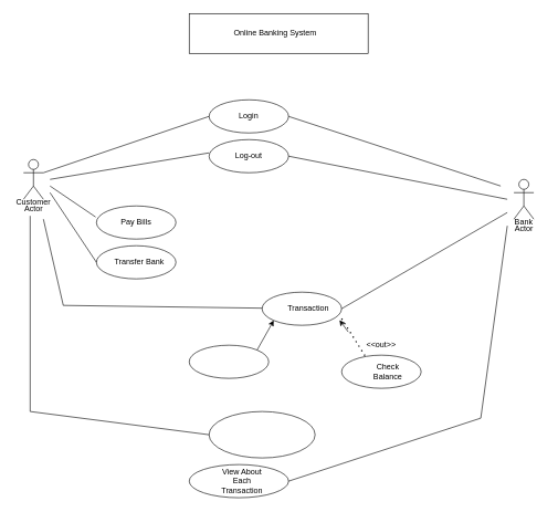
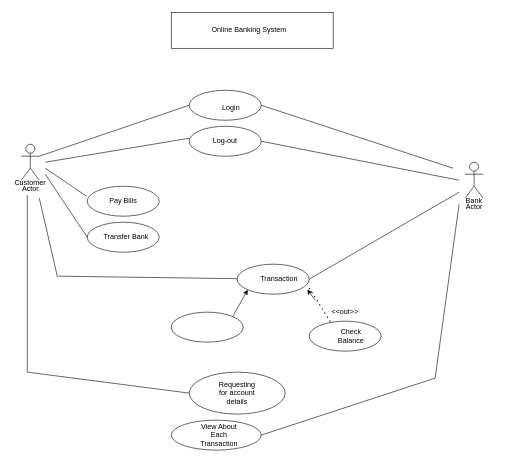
  <mxCell id="0" />
  <mxCell id="1" parent="0" />
  <mxCell id="2" value="" style="ellipse;whiteSpace=wrap;html=1;" vertex="1" parent="1"><mxGeometry x="315" y="150" width="120" height="50" as="geometry" /></mxCell>
  <mxCell id="3" value="" style="ellipse;whiteSpace=wrap;html=1;" vertex="1" parent="1"><mxGeometry x="285" y="700" width="150" height="50" as="geometry" /></mxCell>
  <mxCell id="4" value="" style="ellipse;whiteSpace=wrap;html=1;" vertex="1" parent="1"><mxGeometry x="315" y="620" width="160" height="70" as="geometry" /></mxCell>
  <mxCell id="5" value="" style="ellipse;whiteSpace=wrap;html=1;" vertex="1" parent="1"><mxGeometry x="515" y="535" width="120" height="50" as="geometry" /></mxCell>
  <mxCell id="6" value="" style="ellipse;whiteSpace=wrap;html=1;" vertex="1" parent="1"><mxGeometry x="285" y="520" width="120" height="50" as="geometry" /></mxCell>
  <mxCell id="7" value="" style="ellipse;whiteSpace=wrap;html=1;" vertex="1" parent="1"><mxGeometry x="395" y="440" width="120" height="50" as="geometry" /></mxCell>
  <mxCell id="8" value="" style="ellipse;whiteSpace=wrap;html=1;" vertex="1" parent="1"><mxGeometry x="145" y="370" width="120" height="50" as="geometry" /></mxCell>
  <mxCell id="9" value="" style="ellipse;whiteSpace=wrap;html=1;" vertex="1" parent="1"><mxGeometry x="145" y="310" width="120" height="50" as="geometry" /></mxCell>
  <mxCell id="10" value="" style="ellipse;whiteSpace=wrap;html=1;" vertex="1" parent="1"><mxGeometry x="315" y="210" width="120" height="50" as="geometry" /></mxCell>
  <mxCell id="11" value="Actor" style="shape=umlActor;verticalLabelPosition=bottom;verticalAlign=top;html=1;outlineConnect=0;" vertex="1" parent="1"><mxGeometry x="35" y="240" width="30" height="60" as="geometry" /></mxCell>
  <mxCell id="12" value="Actor" style="shape=umlActor;verticalLabelPosition=bottom;verticalAlign=top;html=1;outlineConnect=0;" vertex="1" parent="1"><mxGeometry x="775" y="270" width="30" height="60" as="geometry" /></mxCell>
  <mxCell id="13" value="" style="endArrow=none;html=1;rounded=0;entryX=0;entryY=0.5;entryDx=0;entryDy=0;exitX=1;exitY=0.333;exitDx=0;exitDy=0;exitPerimeter=0;" edge="1" parent="1" source="11" target="2"><mxGeometry width="50" height="50" relative="1" as="geometry"><mxPoint x="235" y="480" as="sourcePoint" /><mxPoint x="285" y="430" as="targetPoint" /></mxGeometry></mxCell>
  <mxCell id="14" value="" style="endArrow=none;html=1;rounded=0;exitX=1;exitY=0.333;exitDx=0;exitDy=0;exitPerimeter=0;" edge="1" parent="1"><mxGeometry width="50" height="50" relative="1" as="geometry"><mxPoint x="75" y="270" as="sourcePoint" /><mxPoint x="315" y="230" as="targetPoint" /></mxGeometry></mxCell>
  <mxCell id="15" value="" style="endArrow=none;html=1;rounded=0;entryX=-0.01;entryY=0.334;entryDx=0;entryDy=0;entryPerimeter=0;" edge="1" parent="1" target="9"><mxGeometry width="50" height="50" relative="1" as="geometry"><mxPoint x="75" y="280" as="sourcePoint" /><mxPoint x="335" y="195" as="targetPoint" /></mxGeometry></mxCell>
  <mxCell id="16" value="" style="endArrow=none;html=1;rounded=0;entryX=0;entryY=0.5;entryDx=0;entryDy=0;" edge="1" parent="1" target="8"><mxGeometry width="50" height="50" relative="1" as="geometry"><mxPoint x="75" y="290" as="sourcePoint" /><mxPoint x="135" y="380" as="targetPoint" /></mxGeometry></mxCell>
  <mxCell id="17" value="" style="endArrow=none;html=1;rounded=0;entryX=0;entryY=0.5;entryDx=0;entryDy=0;exitX=1;exitY=0.333;exitDx=0;exitDy=0;exitPerimeter=0;" edge="1" parent="1" target="4"><mxGeometry width="50" height="50" relative="1" as="geometry"><mxPoint x="45" y="325" as="sourcePoint" /><mxPoint x="295" y="240" as="targetPoint" /><Array as="points"><mxPoint x="45" y="620" /></Array></mxGeometry></mxCell>
  <mxCell id="18" value="" style="endArrow=none;html=1;rounded=0;exitX=1;exitY=0.5;exitDx=0;exitDy=0;" edge="1" parent="1" source="2"><mxGeometry width="50" height="50" relative="1" as="geometry"><mxPoint x="430" y="191" as="sourcePoint" /><mxPoint x="755" y="280" as="targetPoint" /></mxGeometry></mxCell>
  <mxCell id="19" value="" style="endArrow=none;html=1;rounded=0;exitX=1;exitY=0.333;exitDx=0;exitDy=0;exitPerimeter=0;" edge="1" parent="1" target="7"><mxGeometry width="50" height="50" relative="1" as="geometry"><mxPoint x="65" y="330" as="sourcePoint" /><mxPoint x="315" y="245" as="targetPoint" /><Array as="points"><mxPoint x="95" y="460" /></Array></mxGeometry></mxCell>
  <mxCell id="20" value="" style="endArrow=none;html=1;rounded=0;exitX=1;exitY=0.5;exitDx=0;exitDy=0;" edge="1" parent="1" source="10"><mxGeometry width="50" height="50" relative="1" as="geometry"><mxPoint x="445" y="175" as="sourcePoint" /><mxPoint x="765" y="300" as="targetPoint" /></mxGeometry></mxCell>
  <mxCell id="21" value="" style="endArrow=none;html=1;rounded=0;exitX=1;exitY=0.5;exitDx=0;exitDy=0;" edge="1" parent="1" source="7"><mxGeometry width="50" height="50" relative="1" as="geometry"><mxPoint x="455" y="185" as="sourcePoint" /><mxPoint x="765" y="320" as="targetPoint" /></mxGeometry></mxCell>
  <mxCell id="22" value="" style="endArrow=none;html=1;rounded=0;exitX=1;exitY=0.5;exitDx=0;exitDy=0;" edge="1" parent="1" source="3"><mxGeometry width="50" height="50" relative="1" as="geometry"><mxPoint x="465" y="195" as="sourcePoint" /><mxPoint x="765" y="340" as="targetPoint" /><Array as="points"><mxPoint x="725" y="630" /></Array></mxGeometry></mxCell>
  <mxCell id="23" value="" style="endArrow=classic;html=1;rounded=0;exitX=1;exitY=0;exitDx=0;exitDy=0;entryX=0;entryY=1;entryDx=0;entryDy=0;" edge="1" parent="1" source="6" target="7"><mxGeometry width="50" height="50" relative="1" as="geometry"><mxPoint x="515" y="480" as="sourcePoint" /><mxPoint x="565" y="430" as="targetPoint" /></mxGeometry></mxCell>
  <mxCell id="24" value="" style="endArrow=none;dashed=1;html=1;dashPattern=1 3;strokeWidth=2;rounded=0;entryX=0.293;entryY=0.014;entryDx=0;entryDy=0;entryPerimeter=0;" edge="1" parent="1" target="5"><mxGeometry width="50" height="50" relative="1" as="geometry"><mxPoint x="515" y="480" as="sourcePoint" /><mxPoint x="565" y="430" as="targetPoint" /></mxGeometry></mxCell>
  <mxCell id="25" value="" style="endArrow=classic;html=1;rounded=0;entryX=0.974;entryY=0.843;entryDx=0;entryDy=0;entryPerimeter=0;" edge="1" parent="1" target="7"><mxGeometry width="50" height="50" relative="1" as="geometry"><mxPoint x="525" y="500" as="sourcePoint" /><mxPoint x="555" y="430" as="targetPoint" /></mxGeometry></mxCell>
- <mxCell id="26" value="Login" style="text;html=1;strokeColor=none;fillColor=none;align=center;verticalAlign=middle;whiteSpace=wrap;rounded=0;" vertex="1" parent="1"><mxGeometry x="345" y="160" width="60" height="30" as="geometry" /></mxCell>
+ <mxCell id="26" value="Login" style="text;html=1;strokeColor=none;fillColor=none;align=center;verticalAlign=middle;whiteSpace=wrap;rounded=0;" vertex="1" parent="1"><mxGeometry x="355" y="165" width="60" height="30" as="geometry" /></mxCell>
  <mxCell id="27" value="View About Each Transaction&lt;br&gt;" style="text;html=1;strokeColor=none;fillColor=none;align=center;verticalAlign=middle;whiteSpace=wrap;rounded=0;" vertex="1" parent="1"><mxGeometry x="335" y="710" width="60" height="30" as="geometry" /></mxCell>
+ <mxCell id="28" value="Requesting for account details" style="text;html=1;strokeColor=none;fillColor=none;align=center;verticalAlign=middle;whiteSpace=wrap;rounded=0;" vertex="1" parent="1"><mxGeometry x="365" y="640" width="60" height="30" as="geometry" /></mxCell>
  <mxCell id="29" value="Check Balance" style="text;html=1;strokeColor=none;fillColor=none;align=center;verticalAlign=middle;whiteSpace=wrap;rounded=0;" vertex="1" parent="1"><mxGeometry x="555" y="545" width="60" height="30" as="geometry" /></mxCell>
  <mxCell id="30" value="Transaction" style="text;html=1;strokeColor=none;fillColor=none;align=center;verticalAlign=middle;whiteSpace=wrap;rounded=0;" vertex="1" parent="1"><mxGeometry x="435" y="450" width="60" height="30" as="geometry" /></mxCell>
  <mxCell id="31" value="Transfer Bank&lt;br&gt;" style="text;html=1;strokeColor=none;fillColor=none;align=center;verticalAlign=middle;whiteSpace=wrap;rounded=0;" vertex="1" parent="1"><mxGeometry x="115" y="340" width="190" height="110" as="geometry" /></mxCell>
  <mxCell id="32" value="Pay Bills" style="text;html=1;strokeColor=none;fillColor=none;align=center;verticalAlign=middle;whiteSpace=wrap;rounded=0;" vertex="1" parent="1"><mxGeometry x="175" y="320" width="60" height="30" as="geometry" /></mxCell>
  <mxCell id="33" value="Log-out" style="text;html=1;strokeColor=none;fillColor=none;align=center;verticalAlign=middle;whiteSpace=wrap;rounded=0;" vertex="1" parent="1"><mxGeometry x="345" y="220" width="60" height="30" as="geometry" /></mxCell>
  <mxCell id="34" value="&amp;lt;&amp;lt;out&amp;gt;&amp;gt;" style="text;html=1;strokeColor=none;fillColor=none;align=center;verticalAlign=middle;whiteSpace=wrap;rounded=0;" vertex="1" parent="1"><mxGeometry x="545" y="505" width="60" height="30" as="geometry" /></mxCell>
  <mxCell id="35" value="" style="rounded=0;whiteSpace=wrap;html=1;" vertex="1" parent="1"><mxGeometry x="285" y="20" width="270" height="60" as="geometry" /></mxCell>
  <mxCell id="36" value="Online Banking System" style="text;html=1;strokeColor=none;fillColor=none;align=center;verticalAlign=middle;whiteSpace=wrap;rounded=0;" vertex="1" parent="1"><mxGeometry x="335" y="35" width="160" height="30" as="geometry" /></mxCell>
  <mxCell id="37" value="Customer" style="text;html=1;strokeColor=none;fillColor=none;align=center;verticalAlign=middle;whiteSpace=wrap;rounded=0;" vertex="1" parent="1"><mxGeometry x="20" y="290" width="60" height="30" as="geometry" /></mxCell>
  <mxCell id="38" value="Bank" style="text;html=1;strokeColor=none;fillColor=none;align=center;verticalAlign=middle;whiteSpace=wrap;rounded=0;" vertex="1" parent="1"><mxGeometry x="760" y="320" width="60" height="30" as="geometry" /></mxCell>
